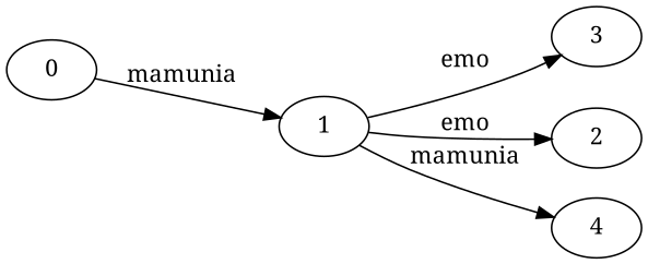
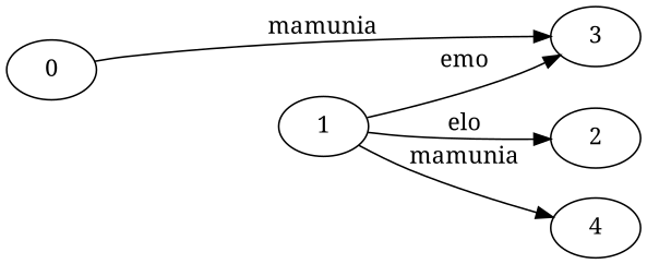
  strict digraph {
    fontname="Noto Serif"
    rankdir=LR
    node [fontname="Noto Serif"]
    edge [fontname="Noto Serif" forcelabels=True]
    0
    3
    1
    2
    4
-   0 -> 1 [label=mamunia]
+   0 -> 3 [label=mamunia]
    1 -> 3 [label=emo]
-   1 -> 2 [label=emo]
+   1 -> 2 [label=elo]
    1 -> 4 [label=mamunia]
  }
